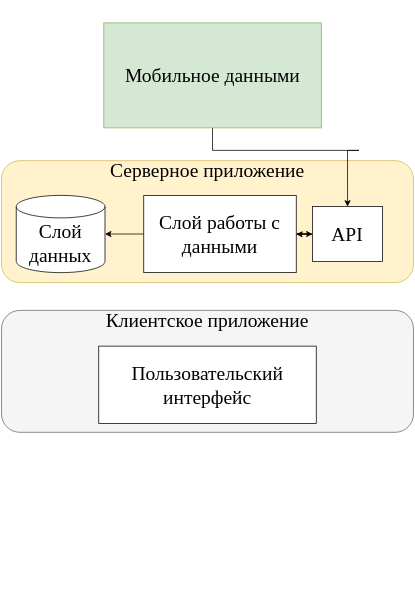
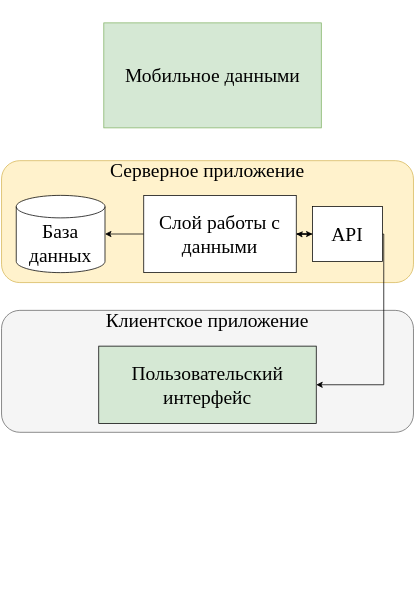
  <mxCell id="0" />
  <mxCell id="1" parent="0" />
  <mxCell id="2" value="" style="group" vertex="1" connectable="0" parent="1"><mxGeometry x="41.01" y="200" width="483.46" height="190" as="geometry" /></mxCell>
  <mxCell id="3" value="" style="rounded=1;whiteSpace=wrap;html=1;rotation=90;direction=west;fontFamily=Verdana;fontSize=26;fillColor=#fff2cc;strokeColor=#d6b656;" parent="2" vertex="1"><mxGeometry x="153.704" y="-179.625" width="162.582" height="549.25" as="geometry" /></mxCell>
  <mxCell id="4" value="&lt;font style=&quot;font-size: 26px&quot;&gt;&lt;span style=&quot;font-size: 26px&quot;&gt;Серверное приложение&lt;/span&gt;&lt;/font&gt;" style="text;html=1;strokeColor=none;fillColor=none;align=center;verticalAlign=middle;whiteSpace=wrap;rounded=0;rotation=0;fontFamily=Verdana;fontSize=26;" parent="2" vertex="1"><mxGeometry x="65.995" y="16.905" width="337.999" height="20.0" as="geometry" /></mxCell>
- <mxCell id="5" value="&lt;font style=&quot;font-size: 26px;&quot;&gt;Слой данных&lt;/font&gt;" style="shape=cylinder3;whiteSpace=wrap;html=1;boundedLbl=1;backgroundOutline=1;size=15;fontFamily=Verdana;fontSize=26;" parent="2" vertex="1"><mxGeometry x="-20.01" y="60" width="118.32" height="103.01" as="geometry" /></mxCell>
+ <mxCell id="5" value="&lt;font style=&quot;font-size: 26px;&quot;&gt;База данных&lt;/font&gt;" style="shape=cylinder3;whiteSpace=wrap;html=1;boundedLbl=1;backgroundOutline=1;size=15;fontFamily=Verdana;fontSize=26;" parent="2" vertex="1"><mxGeometry x="-20.01" y="60" width="118.32" height="103.01" as="geometry" /></mxCell>
  <mxCell id="6" style="edgeStyle=orthogonalEdgeStyle;rounded=0;orthogonalLoop=1;jettySize=auto;html=1;entryX=1;entryY=0.5;entryDx=0;entryDy=0;entryPerimeter=0;fontFamily=Verdana;fontSize=26;" edge="1" parent="2" source="8" target="5"><mxGeometry relative="1" as="geometry" /></mxCell>
  <mxCell id="7" style="edgeStyle=orthogonalEdgeStyle;rounded=0;orthogonalLoop=1;jettySize=auto;html=1;entryX=0;entryY=0.5;entryDx=0;entryDy=0;fontFamily=Verdana;fontSize=26;" edge="1" parent="2" source="8" target="10"><mxGeometry relative="1" as="geometry" /></mxCell>
  <mxCell id="8" value="&lt;font style=&quot;font-size: 26px;&quot;&gt;Слой работы с данными&lt;/font&gt;" style="rounded=0;whiteSpace=wrap;html=1;fontFamily=Verdana;fontSize=26;" parent="2" vertex="1"><mxGeometry x="149.99" y="60" width="203.33" height="103.01" as="geometry" /></mxCell>
  <mxCell id="9" style="edgeStyle=orthogonalEdgeStyle;rounded=0;orthogonalLoop=1;jettySize=auto;html=1;entryX=1;entryY=0.5;entryDx=0;entryDy=0;fontFamily=Verdana;fontSize=26;" edge="1" parent="2" source="10" target="8"><mxGeometry relative="1" as="geometry" /></mxCell>
  <mxCell id="10" value="&lt;font style=&quot;font-size: 26px;&quot;&gt;API&lt;/font&gt;" style="rounded=0;whiteSpace=wrap;html=1;fontFamily=Verdana;fontSize=26;" parent="2" vertex="1"><mxGeometry x="374.99" y="74.98" width="93.47" height="73.05" as="geometry" /></mxCell>
- <mxCell id="11" style="edgeStyle=orthogonalEdgeStyle;rounded=0;orthogonalLoop=1;jettySize=auto;html=1;entryX=0.5;entryY=0;entryDx=0;entryDy=0;fontFamily=Verdana;fontSize=26;" edge="1" parent="1" source="12" target="10"><mxGeometry relative="1" as="geometry"><Array as="points"><mxPoint x="478" y="200" /><mxPoint x="478" y="200" /></Array></mxGeometry></mxCell>
  <mxCell id="12" value="Мобильное данными" style="rounded=0;whiteSpace=wrap;html=1;fontFamily=Verdana;fontSize=26;fillColor=#d5e8d4;strokeColor=#82b366;" vertex="1" parent="1"><mxGeometry x="137.74" y="30" width="290" height="140" as="geometry" /></mxCell>
  <mxCell id="13" value="" style="rounded=1;whiteSpace=wrap;html=1;rotation=90;direction=west;fontFamily=Verdana;fontSize=26;fillColor=#f5f5f5;strokeColor=#666666;fontColor=#333333;" vertex="1" parent="1"><mxGeometry x="194.714" y="219.995" width="162.582" height="549.25" as="geometry" /></mxCell>
  <mxCell id="14" value="&lt;font style=&quot;font-size: 26px&quot;&gt;&lt;span style=&quot;font-size: 26px&quot;&gt;Клиентское приложение&lt;/span&gt;&lt;/font&gt;" style="text;html=1;strokeColor=none;fillColor=none;align=center;verticalAlign=middle;whiteSpace=wrap;rounded=0;rotation=0;fontFamily=Verdana;fontSize=26;" vertex="1" parent="1"><mxGeometry x="107.005" y="416.525" width="337.999" height="20.0" as="geometry" /></mxCell>
- <mxCell id="15" value="&lt;font style=&quot;font-size: 26px&quot;&gt;Пользовательский интерфейс&lt;/font&gt;" style="rounded=0;whiteSpace=wrap;html=1;fontFamily=Verdana;fontSize=26;" vertex="1" parent="1"><mxGeometry x="131" y="461" width="290" height="103.01" as="geometry" /></mxCell>
+ <mxCell id="15" value="&lt;font style=&quot;font-size: 26px&quot;&gt;Пользовательский интерфейс&lt;/font&gt;" style="rounded=0;whiteSpace=wrap;html=1;fontFamily=Verdana;fontSize=26;fillColor=#d5e8d4;" vertex="1" parent="1"><mxGeometry x="131" y="461" width="290" height="103.01" as="geometry" /></mxCell>
+ <mxCell id="16" style="edgeStyle=orthogonalEdgeStyle;rounded=0;orthogonalLoop=1;jettySize=auto;html=1;entryX=1;entryY=0.5;entryDx=0;entryDy=0;fontFamily=Verdana;fontSize=26;" edge="1" parent="1" source="10" target="15"><mxGeometry relative="1" as="geometry"><Array as="points"><mxPoint x="511" y="513" /></Array></mxGeometry></mxCell>
